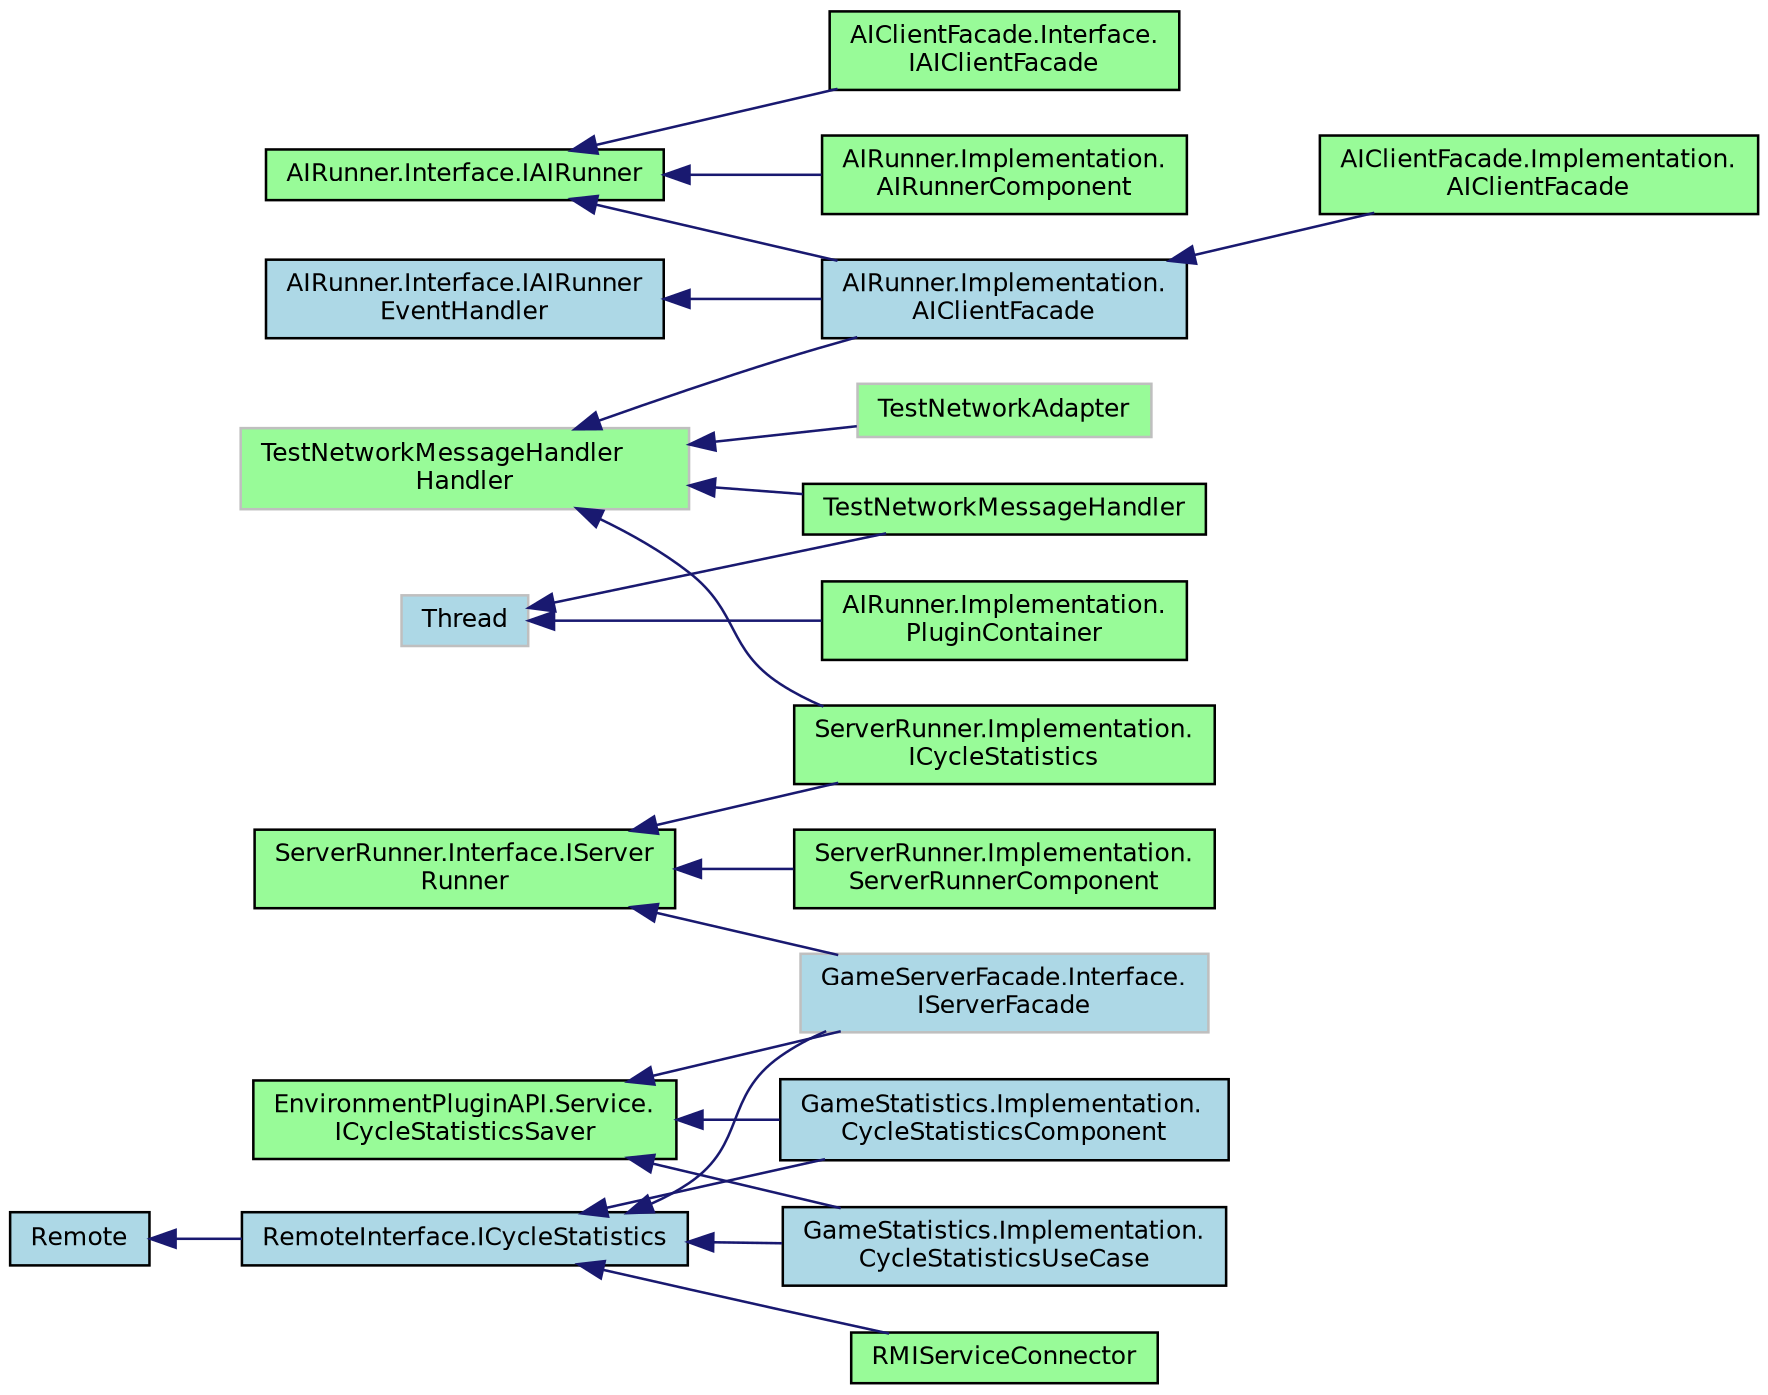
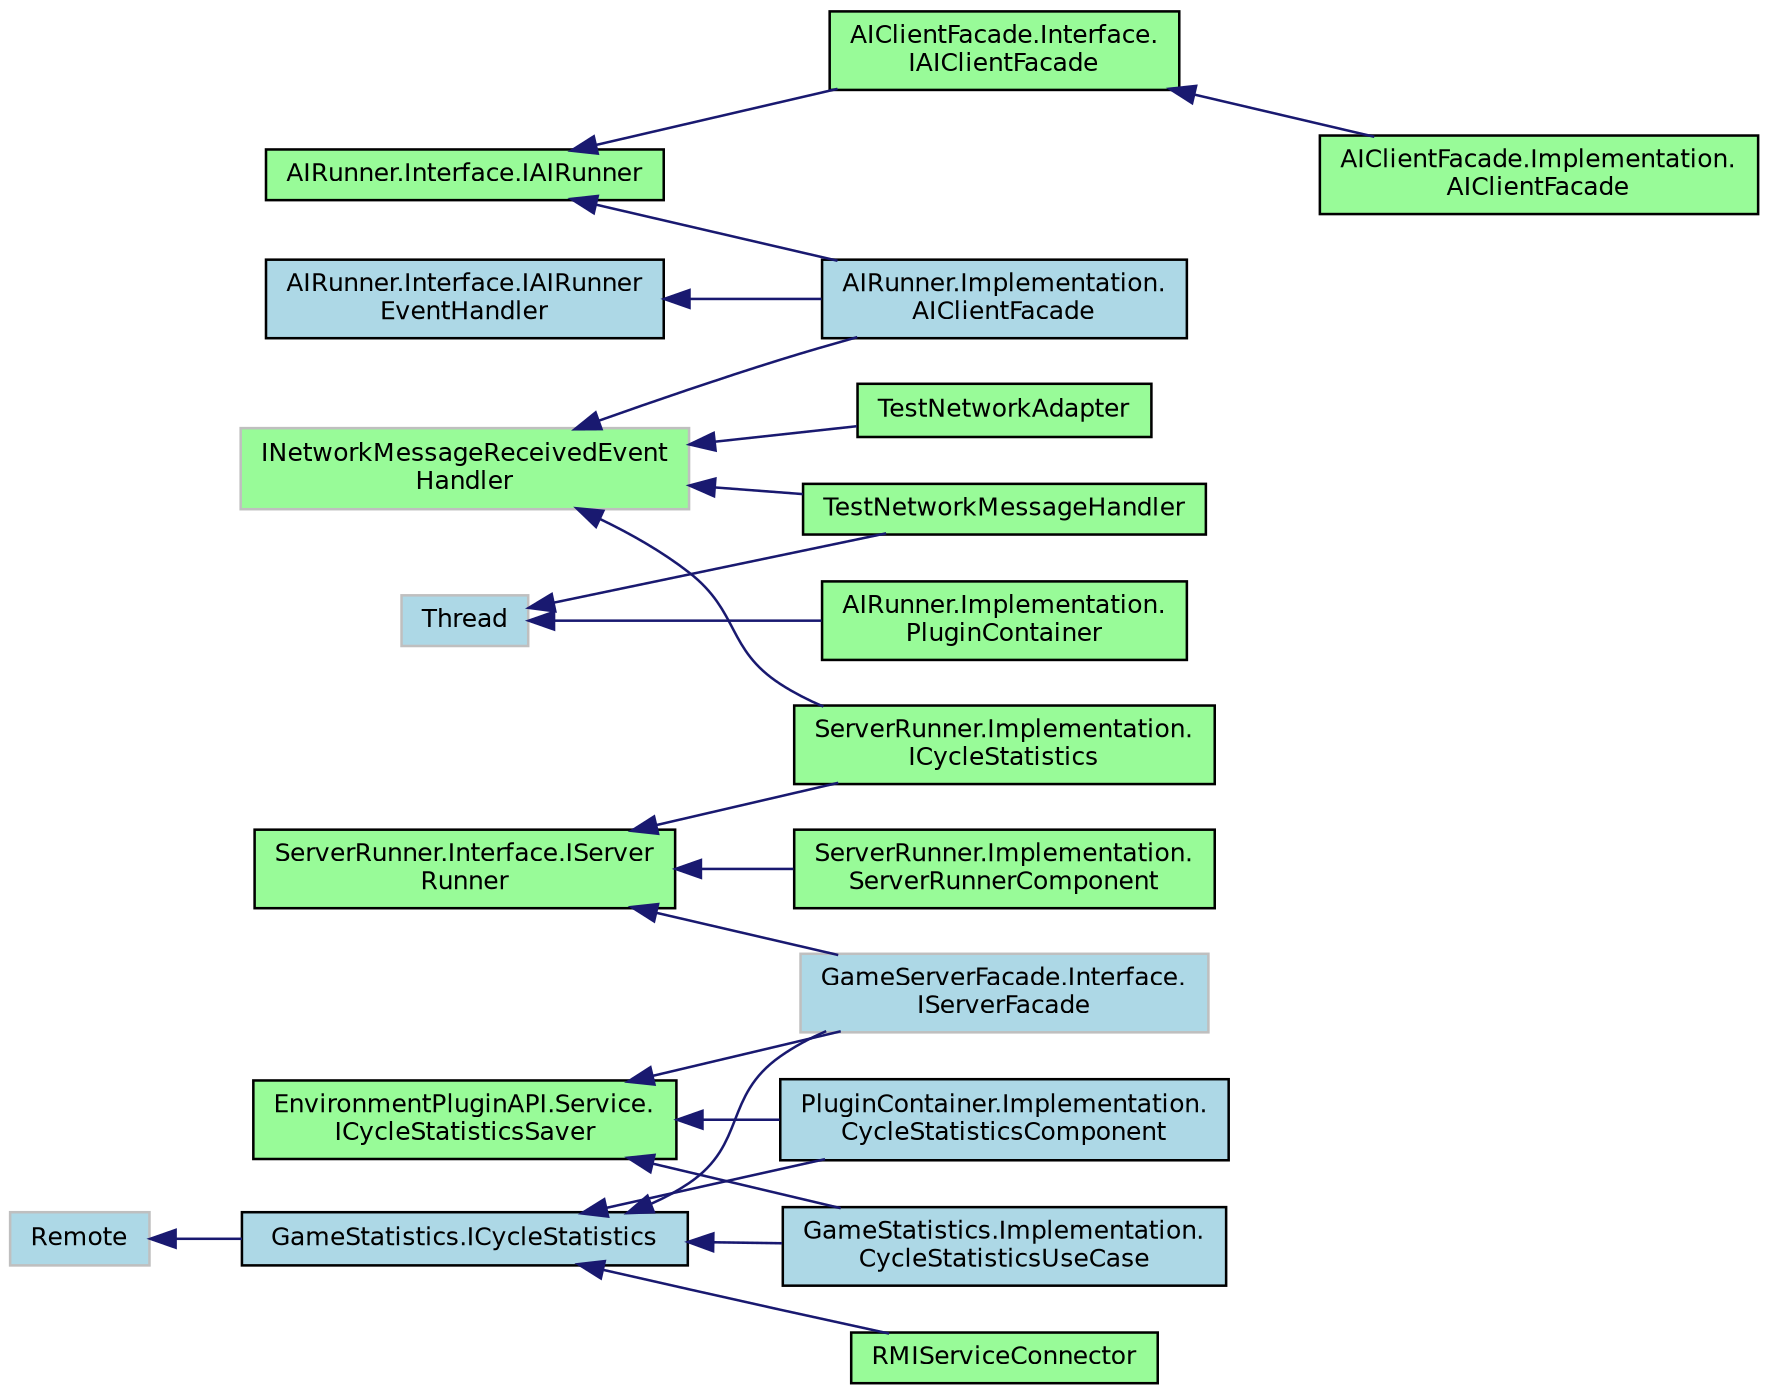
  digraph {
    rankdir=LR
    node [color=black fillcolor=palegreen fontname=Helvetica fontsize=10 shape=record style=filled]
    edge [color=midnightblue dir=back fontname=Helvetica fontsize=10 labelfontname=Helvetica labelfontsize=10 style=solid]
-   n1 [color=grey75 height=0.2 label="TestNetworkMessageHandler\lHandler" width=0.4]
+   n1 [color=grey75 height=0.2 label="INetworkMessageReceivedEvent\lHandler" width=0.4]
    n2 [fillcolor=lightblue height=0.2 label="AIRunner.Implementation.\lAIClientFacade" width=0.4]
    n3 [height=0.2 label="ServerRunner.Implementation.\lICycleStatistics" width=0.4]
-   n4 [color=grey75 height=0.2 label=TestNetworkAdapter width=0.4]
+   n4 [height=0.2 label=TestNetworkAdapter width=0.4]
    n5 [height=0.2 label=TestNetworkMessageHandler width=0.4]
-   n6 [fillcolor=lightblue height=0.2 label=Remote width=0.4]
-   n7 [fillcolor=lightblue height=0.2 label="RemoteInterface.ICycleStatistics" width=0.4]
+   n6 [color=grey75 fillcolor=lightblue height=0.2 label=Remote width=0.4]
+   n7 [fillcolor=lightblue height=0.2 label="GameStatistics.ICycleStatistics" width=0.4]
    n8 [color=grey75 fillcolor=lightblue height=0.2 label="GameServerFacade.Interface.\lIServerFacade" width=0.4]
-   n9 [fillcolor=lightblue height=0.2 label="GameStatistics.Implementation.\lCycleStatisticsComponent" width=0.4]
+   n9 [fillcolor=lightblue height=0.2 label="PluginContainer.Implementation.\lCycleStatisticsComponent" width=0.4]
    n10 [fillcolor=lightblue height=0.2 label="GameStatistics.Implementation.\lCycleStatisticsUseCase" width=0.4]
    n11 [height=0.2 label=RMIServiceConnector width=0.4]
    n12 [height=0.2 label="AIRunner.Interface.IAIRunner" width=0.4]
    n13 [height=0.2 label="AIClientFacade.Interface.\lIAIClientFacade" width=0.4]
-   n14 [height=0.2 label="AIRunner.Implementation.\lAIRunnerComponent" width=0.4]
    n15 [height=0.2 label="AIClientFacade.Implementation.\lAIClientFacade" width=0.4]
    n16 [fillcolor=lightblue height=0.2 label="AIRunner.Interface.IAIRunner\lEventHandler" width=0.4]
    n17 [height=0.2 label="EnvironmentPluginAPI.Service.\lICycleStatisticsSaver" width=0.4]
    n18 [height=0.2 label="ServerRunner.Interface.IServer\lRunner" width=0.4]
    n19 [height=0.2 label="ServerRunner.Implementation.\lServerRunnerComponent" width=0.4]
    n20 [color=grey75 fillcolor=lightblue height=0.2 label=Thread width=0.4]
    n21 [height=0.2 label="AIRunner.Implementation.\lPluginContainer" width=0.4]
    n1 -> n2
    n1 -> n3
    n1 -> n4
    n1 -> n5
    n6 -> n7
    n7 -> n8
    n7 -> n9
    n7 -> n10
    n7 -> n11
    n12 -> n2
    n12 -> n13
-   n12 -> n14
-   n2 -> n15
+   n13 -> n15
    n16 -> n2
    n17 -> n8
    n17 -> n9
    n17 -> n10
    n18 -> n3
    n18 -> n8
    n18 -> n19
    n20 -> n5
    n20 -> n21
  }
